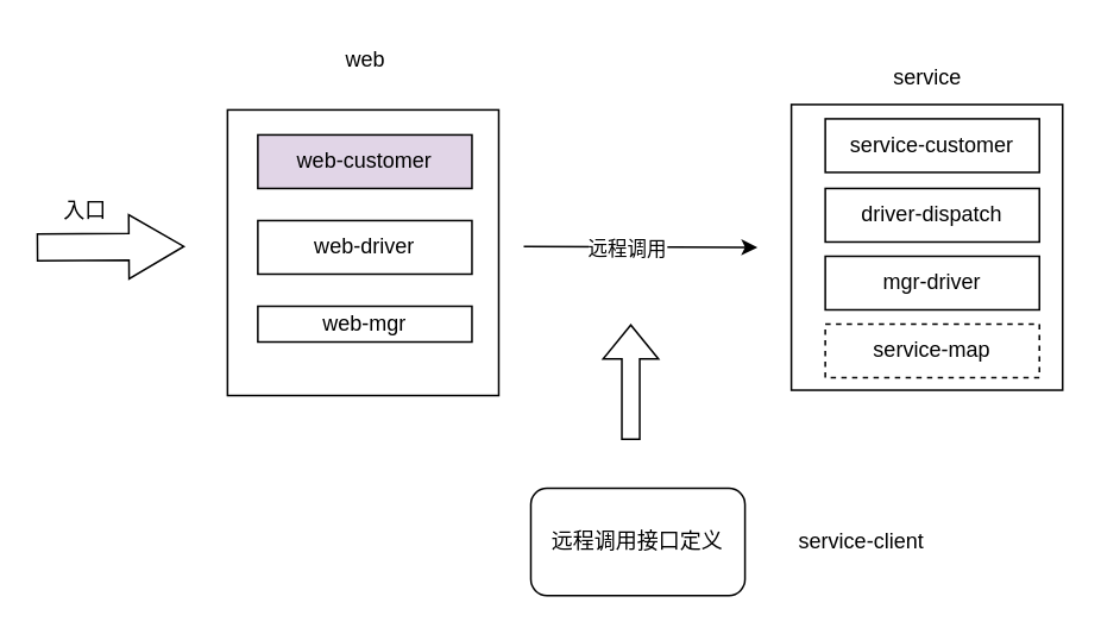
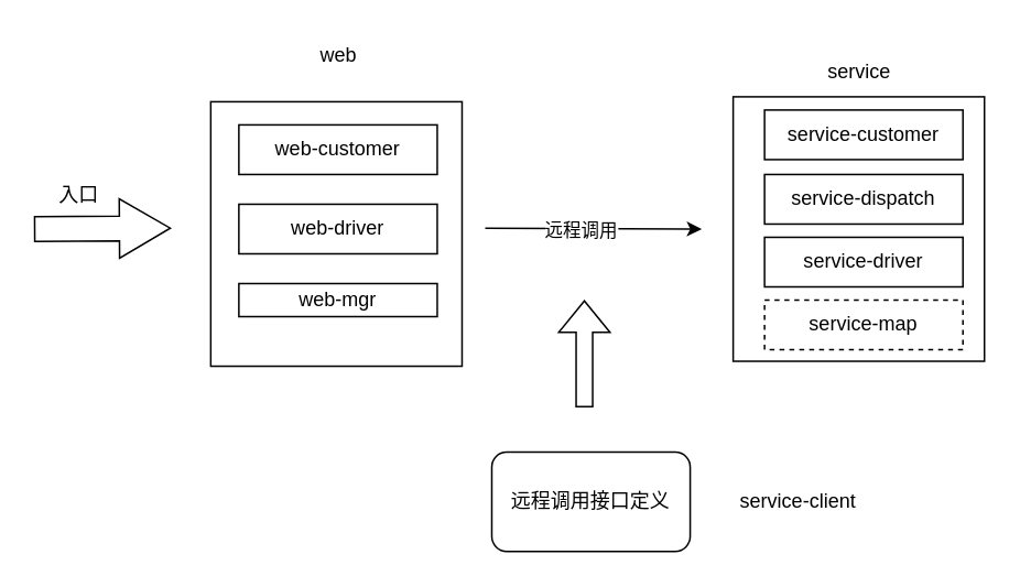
  <mxCell id="0" />
  <mxCell id="1" parent="0" />
  <mxCell id="2" value="" style="rounded=0;whiteSpace=wrap;html=1;" vertex="1" parent="1"><mxGeometry x="127" y="61" width="152" height="160" as="geometry" /></mxCell>
- <mxCell id="3" value="web-customer" style="rounded=0;whiteSpace=wrap;html=1;fillColor=#e1d5e7;" vertex="1" parent="1"><mxGeometry x="144" y="75" width="120" height="30" as="geometry" /></mxCell>
+ <mxCell id="3" value="web-customer" style="rounded=0;whiteSpace=wrap;html=1;" vertex="1" parent="1"><mxGeometry x="144" y="75" width="120" height="30" as="geometry" /></mxCell>
  <mxCell id="4" value="web-driver" style="rounded=0;whiteSpace=wrap;html=1;" vertex="1" parent="1"><mxGeometry x="144" y="123" width="120" height="30" as="geometry" /></mxCell>
  <mxCell id="5" value="web-mgr" style="rounded=0;whiteSpace=wrap;html=1;" vertex="1" parent="1"><mxGeometry x="144" y="171" width="120" height="20" as="geometry" /></mxCell>
  <mxCell id="6" value="web" style="text;html=1;align=center;verticalAlign=middle;resizable=0;points=[];autosize=1;strokeColor=none;fillColor=none;" vertex="1" parent="1"><mxGeometry x="184" y="20" width="40" height="26" as="geometry" /></mxCell>
  <mxCell id="7" value="" style="shape=flexArrow;endArrow=classic;html=1;rounded=0;width=15;endSize=9.92;" edge="1" parent="1"><mxGeometry width="50" height="50" relative="1" as="geometry"><mxPoint x="20" y="138" as="sourcePoint" /><mxPoint x="103" y="137.5" as="targetPoint" /></mxGeometry></mxCell>
  <mxCell id="8" value="入口" style="text;html=1;align=center;verticalAlign=middle;resizable=0;points=[];autosize=1;strokeColor=none;fillColor=none;" vertex="1" parent="1"><mxGeometry x="26" y="105" width="42" height="26" as="geometry" /></mxCell>
  <mxCell id="9" value="" style="endArrow=classic;html=1;rounded=0;" edge="1" parent="1"><mxGeometry width="50" height="50" relative="1" as="geometry"><mxPoint x="293" y="137.5" as="sourcePoint" /><mxPoint x="424" y="138" as="targetPoint" /></mxGeometry></mxCell>
  <mxCell id="10" value="远程调用" style="edgeLabel;html=1;align=center;verticalAlign=middle;resizable=0;points=[];" vertex="1" connectable="0" parent="9"><mxGeometry x="-0.096" y="-3" relative="1" as="geometry"><mxPoint x="-1" y="-2" as="offset" /></mxGeometry></mxCell>
  <mxCell id="11" value="" style="rounded=0;whiteSpace=wrap;html=1;" vertex="1" parent="1"><mxGeometry x="443" y="58" width="152" height="160" as="geometry" /></mxCell>
  <mxCell id="12" value="service-customer" style="rounded=0;whiteSpace=wrap;html=1;" vertex="1" parent="1"><mxGeometry x="462" y="66" width="120" height="30" as="geometry" /></mxCell>
- <mxCell id="13" value="driver-dispatch" style="rounded=0;whiteSpace=wrap;html=1;" vertex="1" parent="1"><mxGeometry x="462" y="105" width="120" height="30" as="geometry" /></mxCell>
- <mxCell id="14" value="mgr-driver" style="rounded=0;whiteSpace=wrap;html=1;" vertex="1" parent="1"><mxGeometry x="462" y="143" width="120" height="30" as="geometry" /></mxCell>
+ <mxCell id="13" value="service-dispatch" style="rounded=0;whiteSpace=wrap;html=1;" vertex="1" parent="1"><mxGeometry x="462" y="105" width="120" height="30" as="geometry" /></mxCell>
+ <mxCell id="14" value="service-driver" style="rounded=0;whiteSpace=wrap;html=1;" vertex="1" parent="1"><mxGeometry x="462" y="143" width="120" height="30" as="geometry" /></mxCell>
  <mxCell id="15" value="service-map" style="rounded=0;whiteSpace=wrap;html=1;dashed=1;" vertex="1" parent="1"><mxGeometry x="462" y="181" width="120" height="30" as="geometry" /></mxCell>
  <mxCell id="16" value="" style="shape=flexArrow;endArrow=classic;html=1;rounded=0;" edge="1" parent="1"><mxGeometry width="50" height="50" relative="1" as="geometry"><mxPoint x="353" y="246" as="sourcePoint" /><mxPoint x="353" y="181" as="targetPoint" /></mxGeometry></mxCell>
  <mxCell id="17" value="远程调用接口定义" style="rounded=1;whiteSpace=wrap;html=1;" vertex="1" parent="1"><mxGeometry x="297" y="273" width="120" height="60" as="geometry" /></mxCell>
  <mxCell id="18" value="service-client" style="text;html=1;align=center;verticalAlign=middle;resizable=0;points=[];autosize=1;strokeColor=none;fillColor=none;" vertex="1" parent="1"><mxGeometry x="438" y="290" width="88" height="26" as="geometry" /></mxCell>
  <mxCell id="19" value="service" style="text;html=1;align=center;verticalAlign=middle;resizable=0;points=[];autosize=1;strokeColor=none;fillColor=none;" vertex="1" parent="1"><mxGeometry x="491" y="30" width="56" height="26" as="geometry" /></mxCell>
